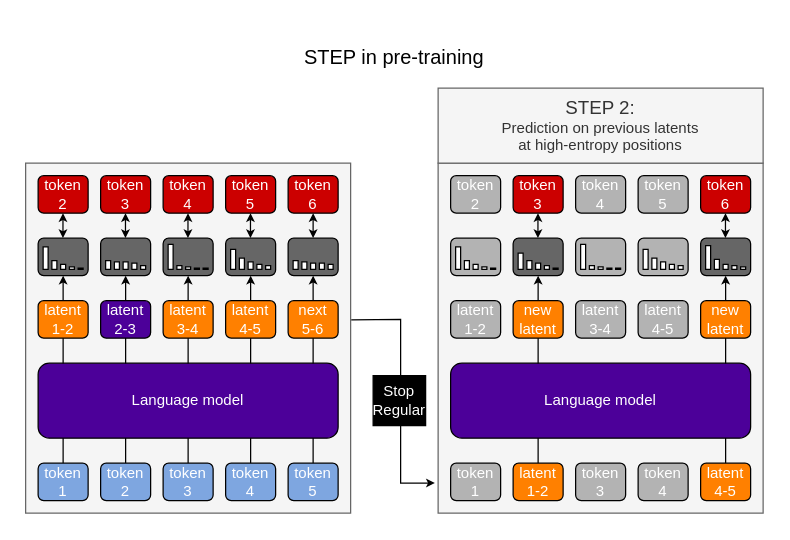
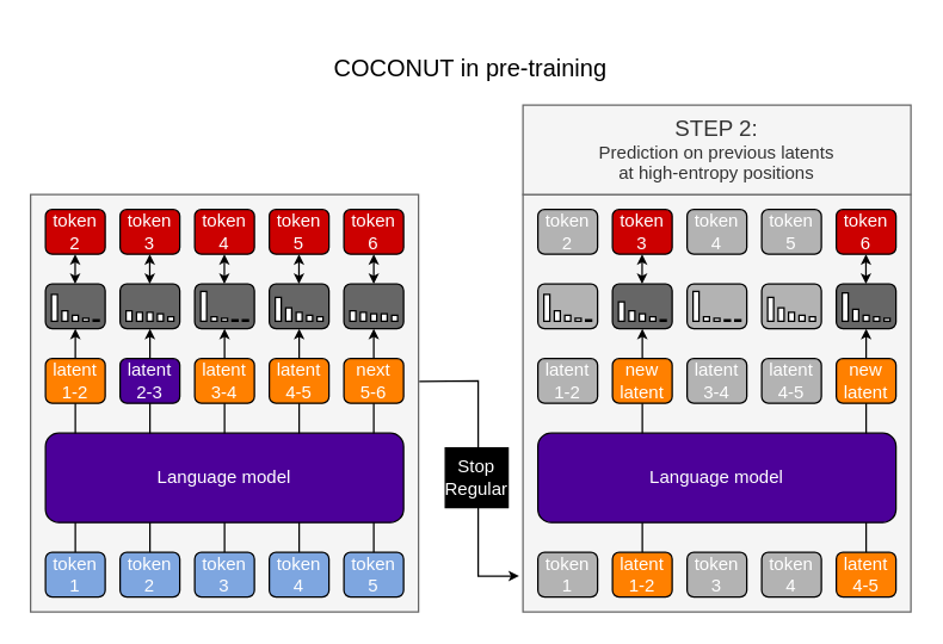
  <mxCell id="0" />
  <mxCell id="1" parent="0" />
  <mxCell id="2" value="" style="rounded=0;whiteSpace=wrap;html=1;fillColor=#f5f5f5;fontColor=#333333;strokeColor=#666666;" parent="1" vertex="1"><mxGeometry x="350" y="130" width="260" height="280" as="geometry" /></mxCell>
  <mxCell id="3" style="edgeStyle=orthogonalEdgeStyle;rounded=0;orthogonalLoop=1;jettySize=auto;html=1;exitX=0.5;exitY=0;exitDx=0;exitDy=0;entryX=0.5;entryY=1;entryDx=0;entryDy=0;endSize=4;" parent="1" source="42" target="99" edge="1"><mxGeometry relative="1" as="geometry" /></mxCell>
  <mxCell id="4" style="edgeStyle=orthogonalEdgeStyle;rounded=0;orthogonalLoop=1;jettySize=auto;html=1;exitX=0.5;exitY=0;exitDx=0;exitDy=0;entryX=0.5;entryY=1;entryDx=0;entryDy=0;endSize=4;" parent="1" source="41" target="81" edge="1"><mxGeometry relative="1" as="geometry" /></mxCell>
  <mxCell id="5" value="" style="rounded=0;whiteSpace=wrap;html=1;fillColor=#f5f5f5;fontColor=#333333;strokeColor=#666666;verticalAlign=top;" parent="1" vertex="1"><mxGeometry x="20" y="130" width="260" height="280" as="geometry" /></mxCell>
  <mxCell id="6" style="edgeStyle=orthogonalEdgeStyle;rounded=0;orthogonalLoop=1;jettySize=auto;html=1;exitX=0.5;exitY=0;exitDx=0;exitDy=0;entryX=0.5;entryY=1;entryDx=0;entryDy=0;endSize=4;" parent="1" source="15" target="69" edge="1"><mxGeometry relative="1" as="geometry" /></mxCell>
  <mxCell id="7" style="edgeStyle=orthogonalEdgeStyle;rounded=0;orthogonalLoop=1;jettySize=auto;html=1;exitX=0.5;exitY=0;exitDx=0;exitDy=0;entryX=0.5;entryY=1;entryDx=0;entryDy=0;endSize=4;" parent="1" source="16" target="63" edge="1"><mxGeometry relative="1" as="geometry" /></mxCell>
  <mxCell id="8" style="edgeStyle=orthogonalEdgeStyle;rounded=0;orthogonalLoop=1;jettySize=auto;html=1;exitX=0.5;exitY=0;exitDx=0;exitDy=0;entryX=0.5;entryY=1;entryDx=0;entryDy=0;endSize=4;" parent="1" source="14" target="57" edge="1"><mxGeometry relative="1" as="geometry" /></mxCell>
  <mxCell id="9" style="edgeStyle=orthogonalEdgeStyle;rounded=0;orthogonalLoop=1;jettySize=auto;html=1;exitX=0.5;exitY=0;exitDx=0;exitDy=0;entryX=0.5;entryY=1;entryDx=0;entryDy=0;endSize=4;" parent="1" source="13" target="51" edge="1"><mxGeometry relative="1" as="geometry" /></mxCell>
  <mxCell id="10" style="edgeStyle=orthogonalEdgeStyle;rounded=0;orthogonalLoop=1;jettySize=auto;html=1;exitX=0.5;exitY=0;exitDx=0;exitDy=0;entryX=0.5;entryY=1;entryDx=0;entryDy=0;endSize=4;" parent="1" source="12" target="45" edge="1"><mxGeometry relative="1" as="geometry" /></mxCell>
  <mxCell id="11" value="Language model" style="rounded=1;whiteSpace=wrap;html=1;fillColor=#4C0099;fontColor=#FFFFFF;" parent="1" vertex="1"><mxGeometry x="30" y="290" width="240" height="60" as="geometry" /></mxCell>
  <mxCell id="12" value="token&lt;div&gt;1&lt;/div&gt;" style="rounded=1;whiteSpace=wrap;html=1;fillColor=#7EA6E0;fontColor=#FFFFFF;" parent="1" vertex="1"><mxGeometry x="30" y="370" width="40" height="30" as="geometry" /></mxCell>
  <mxCell id="13" value="token&lt;div&gt;2&lt;/div&gt;" style="rounded=1;whiteSpace=wrap;html=1;fillColor=#7EA6E0;fontColor=#FFFFFF;" parent="1" vertex="1"><mxGeometry x="80" y="370" width="40" height="30" as="geometry" /></mxCell>
  <mxCell id="14" value="token&lt;div&gt;3&lt;/div&gt;" style="rounded=1;whiteSpace=wrap;html=1;fillColor=#7EA6E0;fontColor=#FFFFFF;" parent="1" vertex="1"><mxGeometry x="130" y="370" width="40" height="30" as="geometry" /></mxCell>
  <mxCell id="15" value="token&lt;div&gt;5&lt;/div&gt;" style="rounded=1;whiteSpace=wrap;html=1;fillColor=#7EA6E0;fontColor=#FFFFFF;" parent="1" vertex="1"><mxGeometry x="230" y="370" width="40" height="30" as="geometry" /></mxCell>
  <mxCell id="16" value="token&lt;div&gt;4&lt;/div&gt;" style="rounded=1;whiteSpace=wrap;html=1;fillColor=#7EA6E0;fontColor=#FFFFFF;" parent="1" vertex="1"><mxGeometry x="180" y="370" width="40" height="30" as="geometry" /></mxCell>
  <mxCell id="17" value="latent&lt;div&gt;1-2&lt;/div&gt;" style="rounded=1;whiteSpace=wrap;html=1;fillColor=#FF8000;fontColor=#FFFFFF;" parent="1" vertex="1"><mxGeometry x="30" y="240" width="40" height="30" as="geometry" /></mxCell>
  <mxCell id="18" value="latent&lt;div&gt;2-3&lt;/div&gt;" style="rounded=1;whiteSpace=wrap;html=1;fillColor=#4c0099;fontColor=#FFFFFF;" parent="1" vertex="1"><mxGeometry x="80" y="240" width="40" height="30" as="geometry" /></mxCell>
  <mxCell id="19" value="latent&lt;div&gt;3-4&lt;/div&gt;" style="rounded=1;whiteSpace=wrap;html=1;fillColor=#FF8000;fontColor=#FFFFFF;" parent="1" vertex="1"><mxGeometry x="130" y="240" width="40" height="30" as="geometry" /></mxCell>
  <mxCell id="20" value="next&lt;div&gt;5-6&lt;/div&gt;" style="rounded=1;whiteSpace=wrap;html=1;fillColor=#FF8000;fontColor=#FFFFFF;" parent="1" vertex="1"><mxGeometry x="230" y="240" width="40" height="30" as="geometry" /></mxCell>
  <mxCell id="21" value="latent&lt;div&gt;4-5&lt;/div&gt;" style="rounded=1;whiteSpace=wrap;html=1;fillColor=#FF8000;fontColor=#FFFFFF;" parent="1" vertex="1"><mxGeometry x="180" y="240" width="40" height="30" as="geometry" /></mxCell>
  <mxCell id="22" value="token&lt;div&gt;2&lt;/div&gt;" style="rounded=1;whiteSpace=wrap;html=1;fontColor=#FFFFFF;fillColor=#CC0000;" parent="1" vertex="1"><mxGeometry x="30" y="140" width="40" height="30" as="geometry" /></mxCell>
  <mxCell id="23" value="token&lt;div&gt;3&lt;/div&gt;" style="rounded=1;whiteSpace=wrap;html=1;fontColor=#FFFFFF;fillColor=#CC0000;" parent="1" vertex="1"><mxGeometry x="80" y="140" width="40" height="30" as="geometry" /></mxCell>
  <mxCell id="24" value="token&lt;div&gt;4&lt;/div&gt;" style="rounded=1;whiteSpace=wrap;html=1;fontColor=#FFFFFF;fillColor=#CC0000;" parent="1" vertex="1"><mxGeometry x="130" y="140" width="40" height="30" as="geometry" /></mxCell>
  <mxCell id="25" value="token&lt;div&gt;6&lt;/div&gt;" style="rounded=1;whiteSpace=wrap;html=1;fontColor=#FFFFFF;fillColor=#CC0000;" parent="1" vertex="1"><mxGeometry x="230" y="140" width="40" height="30" as="geometry" /></mxCell>
  <mxCell id="26" value="token&lt;div&gt;5&lt;/div&gt;" style="rounded=1;whiteSpace=wrap;html=1;fontColor=#FFFFFF;fillColor=#CC0000;" parent="1" vertex="1"><mxGeometry x="180" y="140" width="40" height="30" as="geometry" /></mxCell>
  <mxCell id="27" value="Language model" style="rounded=1;whiteSpace=wrap;html=1;fillColor=#4C0099;fontColor=#FFFFFF;" parent="1" vertex="1"><mxGeometry x="360" y="290" width="240" height="60" as="geometry" /></mxCell>
  <mxCell id="28" value="token&lt;div&gt;1&lt;/div&gt;" style="rounded=1;whiteSpace=wrap;html=1;fillColor=light-dark(#b3b3b3, #436697);fontColor=#FFFFFF;" parent="1" vertex="1"><mxGeometry x="360" y="370" width="40" height="30" as="geometry" /></mxCell>
  <mxCell id="29" value="token&lt;div&gt;3&lt;/div&gt;" style="rounded=1;whiteSpace=wrap;html=1;fillColor=light-dark(#b3b3b3, #436697);fontColor=#FFFFFF;" parent="1" vertex="1"><mxGeometry x="460" y="370" width="40" height="30" as="geometry" /></mxCell>
  <mxCell id="30" value="token&lt;div&gt;4&lt;/div&gt;" style="rounded=1;whiteSpace=wrap;html=1;fillColor=light-dark(#b3b3b3, #436697);fontColor=#FFFFFF;" parent="1" vertex="1"><mxGeometry x="510" y="370" width="40" height="30" as="geometry" /></mxCell>
  <mxCell id="31" value="latent&lt;div&gt;1-2&lt;/div&gt;" style="rounded=1;whiteSpace=wrap;html=1;fillColor=light-dark(#b3b3b3, #436697);fontColor=#FFFFFF;" parent="1" vertex="1"><mxGeometry x="360" y="240" width="40" height="30" as="geometry" /></mxCell>
  <mxCell id="32" value="new latent" style="rounded=1;whiteSpace=wrap;html=1;fillColor=#FF8000;fontColor=#FFFFFF;" parent="1" vertex="1"><mxGeometry x="410" y="240" width="40" height="30" as="geometry" /></mxCell>
  <mxCell id="33" value="latent&lt;div&gt;3-4&lt;/div&gt;" style="rounded=1;whiteSpace=wrap;html=1;fillColor=light-dark(#b3b3b3, #436697);fontColor=#FFFFFF;" parent="1" vertex="1"><mxGeometry x="460" y="240" width="40" height="30" as="geometry" /></mxCell>
  <mxCell id="34" value="new latent" style="rounded=1;whiteSpace=wrap;html=1;fillColor=#FF8000;fontColor=#FFFFFF;" parent="1" vertex="1"><mxGeometry x="560" y="240" width="40" height="30" as="geometry" /></mxCell>
  <mxCell id="35" value="latent&lt;div&gt;4-5&lt;/div&gt;" style="rounded=1;whiteSpace=wrap;html=1;fillColor=light-dark(#b3b3b3, #436697);fontColor=#FFFFFF;" parent="1" vertex="1"><mxGeometry x="510" y="240" width="40" height="30" as="geometry" /></mxCell>
  <mxCell id="36" value="token&lt;div&gt;2&lt;/div&gt;" style="rounded=1;whiteSpace=wrap;html=1;fontColor=#FFFFFF;fillColor=light-dark(#b3b3b3, #436697);" parent="1" vertex="1"><mxGeometry x="360" y="140" width="40" height="30" as="geometry" /></mxCell>
  <mxCell id="37" value="token&lt;div&gt;3&lt;/div&gt;" style="rounded=1;whiteSpace=wrap;html=1;fontColor=#FFFFFF;fillColor=#CC0000;" parent="1" vertex="1"><mxGeometry x="410" y="140" width="40" height="30" as="geometry" /></mxCell>
  <mxCell id="38" value="token&lt;div&gt;4&lt;/div&gt;" style="rounded=1;whiteSpace=wrap;html=1;fontColor=#FFFFFF;fillColor=light-dark(#b3b3b3, #436697);" parent="1" vertex="1"><mxGeometry x="460" y="140" width="40" height="30" as="geometry" /></mxCell>
  <mxCell id="39" value="token&lt;div&gt;6&lt;/div&gt;" style="rounded=1;whiteSpace=wrap;html=1;fontColor=#FFFFFF;fillColor=#CC0000;" parent="1" vertex="1"><mxGeometry x="560" y="140" width="40" height="30" as="geometry" /></mxCell>
  <mxCell id="40" value="token&lt;div&gt;5&lt;/div&gt;" style="rounded=1;whiteSpace=wrap;html=1;fontColor=#FFFFFF;fillColor=light-dark(#b3b3b3, #436697);" parent="1" vertex="1"><mxGeometry x="510" y="140" width="40" height="30" as="geometry" /></mxCell>
  <mxCell id="41" value="latent&lt;div&gt;1-2&lt;/div&gt;" style="rounded=1;whiteSpace=wrap;html=1;fillColor=#FF8000;fontColor=#FFFFFF;" parent="1" vertex="1"><mxGeometry x="410" y="370" width="40" height="30" as="geometry" /></mxCell>
  <mxCell id="42" value="latent&lt;div&gt;4-5&lt;/div&gt;" style="rounded=1;whiteSpace=wrap;html=1;fillColor=#FF8000;fontColor=#FFFFFF;" parent="1" vertex="1"><mxGeometry x="560" y="370" width="40" height="30" as="geometry" /></mxCell>
  <mxCell id="43" value="" style="endArrow=classic;html=1;rounded=0;entryX=-0.01;entryY=0.914;entryDx=0;entryDy=0;entryPerimeter=0;exitX=1.002;exitY=0.448;exitDx=0;exitDy=0;exitPerimeter=0;endSize=4;" parent="1" source="5" target="2" edge="1"><mxGeometry width="50" height="50" relative="1" as="geometry"><mxPoint x="282" y="254" as="sourcePoint" /><mxPoint x="280" y="140" as="targetPoint" /><Array as="points"><mxPoint x="320" y="255" /><mxPoint x="320" y="386" /></Array></mxGeometry></mxCell>
  <mxCell id="44" value="Stop&lt;div&gt;Regular&lt;/div&gt;" style="rounded=0;whiteSpace=wrap;html=1;fillColor=#000000;fontColor=#FFFFFF;" parent="1" vertex="1"><mxGeometry x="298" y="300" width="42" height="40" as="geometry" /></mxCell>
  <mxCell id="45" value="" style="rounded=1;whiteSpace=wrap;html=1;fillColor=light-dark(#666666, #535353);" parent="1" vertex="1"><mxGeometry x="30" y="190" width="40" height="30" as="geometry" /></mxCell>
  <mxCell id="46" value="" style="rounded=0;whiteSpace=wrap;html=1;" parent="1" vertex="1"><mxGeometry x="34" y="197" width="4" height="18" as="geometry" /></mxCell>
  <mxCell id="47" value="" style="rounded=0;whiteSpace=wrap;html=1;" parent="1" vertex="1"><mxGeometry x="41" y="208" width="4" height="7" as="geometry" /></mxCell>
  <mxCell id="48" value="" style="rounded=0;whiteSpace=wrap;html=1;" parent="1" vertex="1"><mxGeometry x="48" y="211" width="4" height="4" as="geometry" /></mxCell>
  <mxCell id="49" value="" style="rounded=0;whiteSpace=wrap;html=1;" parent="1" vertex="1"><mxGeometry x="62" y="214" width="4" height="1" as="geometry" /></mxCell>
  <mxCell id="50" value="" style="rounded=0;whiteSpace=wrap;html=1;" parent="1" vertex="1"><mxGeometry x="55" y="213" width="4" height="2" as="geometry" /></mxCell>
  <mxCell id="51" value="" style="rounded=1;whiteSpace=wrap;html=1;fillColor=light-dark(#666666, #535353);" parent="1" vertex="1"><mxGeometry x="80" y="190" width="40" height="30" as="geometry" /></mxCell>
  <mxCell id="52" value="" style="rounded=0;whiteSpace=wrap;html=1;" parent="1" vertex="1"><mxGeometry x="84" y="208" width="4" height="7" as="geometry" /></mxCell>
  <mxCell id="53" value="" style="rounded=0;whiteSpace=wrap;html=1;" parent="1" vertex="1"><mxGeometry x="91" y="209" width="4" height="6" as="geometry" /></mxCell>
  <mxCell id="54" value="" style="rounded=0;whiteSpace=wrap;html=1;" parent="1" vertex="1"><mxGeometry x="98" y="209" width="4" height="6" as="geometry" /></mxCell>
  <mxCell id="55" value="" style="rounded=0;whiteSpace=wrap;html=1;" parent="1" vertex="1"><mxGeometry x="112" y="212" width="4" height="3" as="geometry" /></mxCell>
  <mxCell id="56" value="" style="rounded=0;whiteSpace=wrap;html=1;" parent="1" vertex="1"><mxGeometry x="105" y="210" width="4" height="5" as="geometry" /></mxCell>
  <mxCell id="57" value="" style="rounded=1;whiteSpace=wrap;html=1;fillColor=light-dark(#666666, #535353);" parent="1" vertex="1"><mxGeometry x="130" y="190" width="40" height="30" as="geometry" /></mxCell>
  <mxCell id="58" value="" style="rounded=0;whiteSpace=wrap;html=1;" parent="1" vertex="1"><mxGeometry x="134" y="195" width="4" height="20" as="geometry" /></mxCell>
  <mxCell id="59" value="" style="rounded=0;whiteSpace=wrap;html=1;" parent="1" vertex="1"><mxGeometry x="141" y="212" width="4" height="3" as="geometry" /></mxCell>
  <mxCell id="60" value="" style="rounded=0;whiteSpace=wrap;html=1;" parent="1" vertex="1"><mxGeometry x="148" y="213" width="4" height="2" as="geometry" /></mxCell>
  <mxCell id="61" value="" style="rounded=0;whiteSpace=wrap;html=1;" parent="1" vertex="1"><mxGeometry x="162" y="214" width="4" height="1" as="geometry" /></mxCell>
  <mxCell id="62" value="" style="rounded=0;whiteSpace=wrap;html=1;" parent="1" vertex="1"><mxGeometry x="155" y="214" width="4" height="1" as="geometry" /></mxCell>
  <mxCell id="63" value="" style="rounded=1;whiteSpace=wrap;html=1;fillColor=light-dark(#666666, #535353);" parent="1" vertex="1"><mxGeometry x="180" y="190" width="40" height="30" as="geometry" /></mxCell>
  <mxCell id="64" value="" style="rounded=0;whiteSpace=wrap;html=1;" parent="1" vertex="1"><mxGeometry x="184" y="199" width="4" height="16" as="geometry" /></mxCell>
  <mxCell id="65" value="" style="rounded=0;whiteSpace=wrap;html=1;" parent="1" vertex="1"><mxGeometry x="191" y="206" width="4" height="9" as="geometry" /></mxCell>
  <mxCell id="66" value="" style="rounded=0;whiteSpace=wrap;html=1;" parent="1" vertex="1"><mxGeometry x="198" y="209" width="4" height="6" as="geometry" /></mxCell>
  <mxCell id="67" value="" style="rounded=0;whiteSpace=wrap;html=1;" parent="1" vertex="1"><mxGeometry x="212" y="212" width="4" height="3" as="geometry" /></mxCell>
  <mxCell id="68" value="" style="rounded=0;whiteSpace=wrap;html=1;" parent="1" vertex="1"><mxGeometry x="205" y="211" width="4" height="4" as="geometry" /></mxCell>
  <mxCell id="69" value="" style="rounded=1;whiteSpace=wrap;html=1;fillColor=light-dark(#666666, #535353);" parent="1" vertex="1"><mxGeometry x="230" y="190" width="40" height="30" as="geometry" /></mxCell>
  <mxCell id="70" value="" style="rounded=0;whiteSpace=wrap;html=1;" parent="1" vertex="1"><mxGeometry x="234" y="208" width="4" height="7" as="geometry" /></mxCell>
  <mxCell id="71" value="" style="rounded=0;whiteSpace=wrap;html=1;" parent="1" vertex="1"><mxGeometry x="241" y="209" width="4" height="6" as="geometry" /></mxCell>
  <mxCell id="72" value="" style="rounded=0;whiteSpace=wrap;html=1;" parent="1" vertex="1"><mxGeometry x="248" y="210" width="4" height="5" as="geometry" /></mxCell>
  <mxCell id="73" value="" style="rounded=0;whiteSpace=wrap;html=1;" parent="1" vertex="1"><mxGeometry x="262" y="211" width="4" height="4" as="geometry" /></mxCell>
  <mxCell id="74" value="" style="rounded=0;whiteSpace=wrap;html=1;" parent="1" vertex="1"><mxGeometry x="255" y="210" width="4" height="5" as="geometry" /></mxCell>
  <mxCell id="75" value="" style="rounded=1;whiteSpace=wrap;html=1;fillColor=light-dark(#b3b3b3, #535353);" parent="1" vertex="1"><mxGeometry x="360" y="190" width="40" height="30" as="geometry" /></mxCell>
  <mxCell id="76" value="" style="rounded=0;whiteSpace=wrap;html=1;" parent="1" vertex="1"><mxGeometry x="364" y="197" width="4" height="18" as="geometry" /></mxCell>
  <mxCell id="77" value="" style="rounded=0;whiteSpace=wrap;html=1;" parent="1" vertex="1"><mxGeometry x="371" y="208" width="4" height="7" as="geometry" /></mxCell>
  <mxCell id="78" value="" style="rounded=0;whiteSpace=wrap;html=1;" parent="1" vertex="1"><mxGeometry x="378" y="211" width="4" height="4" as="geometry" /></mxCell>
  <mxCell id="79" value="" style="rounded=0;whiteSpace=wrap;html=1;" parent="1" vertex="1"><mxGeometry x="392" y="214" width="4" height="1" as="geometry" /></mxCell>
  <mxCell id="80" value="" style="rounded=0;whiteSpace=wrap;html=1;" parent="1" vertex="1"><mxGeometry x="385" y="213" width="4" height="2" as="geometry" /></mxCell>
  <mxCell id="81" value="" style="rounded=1;whiteSpace=wrap;html=1;fillColor=light-dark(#666666, #535353);" parent="1" vertex="1"><mxGeometry x="410" y="190" width="40" height="30" as="geometry" /></mxCell>
  <mxCell id="82" value="" style="rounded=0;whiteSpace=wrap;html=1;" parent="1" vertex="1"><mxGeometry x="414" y="202" width="4" height="13" as="geometry" /></mxCell>
  <mxCell id="83" value="" style="rounded=0;whiteSpace=wrap;html=1;" parent="1" vertex="1"><mxGeometry x="421" y="208" width="4" height="7" as="geometry" /></mxCell>
  <mxCell id="84" value="" style="rounded=0;whiteSpace=wrap;html=1;" parent="1" vertex="1"><mxGeometry x="428" y="210" width="4" height="5" as="geometry" /></mxCell>
  <mxCell id="85" value="" style="rounded=0;whiteSpace=wrap;html=1;" parent="1" vertex="1"><mxGeometry x="442" y="214" width="4" height="1" as="geometry" /></mxCell>
  <mxCell id="86" value="" style="rounded=0;whiteSpace=wrap;html=1;" parent="1" vertex="1"><mxGeometry x="435" y="212" width="4" height="3" as="geometry" /></mxCell>
  <mxCell id="87" value="" style="rounded=1;whiteSpace=wrap;html=1;fillColor=light-dark(#b3b3b3, #535353);" parent="1" vertex="1"><mxGeometry x="460" y="190" width="40" height="30" as="geometry" /></mxCell>
  <mxCell id="88" value="" style="rounded=0;whiteSpace=wrap;html=1;" parent="1" vertex="1"><mxGeometry x="464" y="195" width="4" height="20" as="geometry" /></mxCell>
  <mxCell id="89" value="" style="rounded=0;whiteSpace=wrap;html=1;" parent="1" vertex="1"><mxGeometry x="471" y="212" width="4" height="3" as="geometry" /></mxCell>
  <mxCell id="90" value="" style="rounded=0;whiteSpace=wrap;html=1;" parent="1" vertex="1"><mxGeometry x="478" y="213" width="4" height="2" as="geometry" /></mxCell>
  <mxCell id="91" value="" style="rounded=0;whiteSpace=wrap;html=1;" parent="1" vertex="1"><mxGeometry x="492" y="214" width="4" height="1" as="geometry" /></mxCell>
  <mxCell id="92" value="" style="rounded=0;whiteSpace=wrap;html=1;" parent="1" vertex="1"><mxGeometry x="485" y="214" width="4" height="1" as="geometry" /></mxCell>
  <mxCell id="93" value="" style="rounded=1;whiteSpace=wrap;html=1;fillColor=light-dark(#b3b3b3, #535353);" parent="1" vertex="1"><mxGeometry x="510" y="190" width="40" height="30" as="geometry" /></mxCell>
  <mxCell id="94" value="" style="rounded=0;whiteSpace=wrap;html=1;" parent="1" vertex="1"><mxGeometry x="514" y="199" width="4" height="16" as="geometry" /></mxCell>
  <mxCell id="95" value="" style="rounded=0;whiteSpace=wrap;html=1;" parent="1" vertex="1"><mxGeometry x="521" y="206" width="4" height="9" as="geometry" /></mxCell>
  <mxCell id="96" value="" style="rounded=0;whiteSpace=wrap;html=1;" parent="1" vertex="1"><mxGeometry x="528" y="209" width="4" height="6" as="geometry" /></mxCell>
  <mxCell id="97" value="" style="rounded=0;whiteSpace=wrap;html=1;" parent="1" vertex="1"><mxGeometry x="542" y="212" width="4" height="3" as="geometry" /></mxCell>
  <mxCell id="98" value="" style="rounded=0;whiteSpace=wrap;html=1;" parent="1" vertex="1"><mxGeometry x="535" y="211" width="4" height="4" as="geometry" /></mxCell>
  <mxCell id="99" value="" style="rounded=1;whiteSpace=wrap;html=1;fillColor=light-dark(#666666, #535353);" parent="1" vertex="1"><mxGeometry x="560" y="190" width="40" height="30" as="geometry" /></mxCell>
  <mxCell id="100" value="" style="rounded=0;whiteSpace=wrap;html=1;" parent="1" vertex="1"><mxGeometry x="564" y="196" width="4" height="19" as="geometry" /></mxCell>
  <mxCell id="101" value="" style="rounded=0;whiteSpace=wrap;html=1;" parent="1" vertex="1"><mxGeometry x="571" y="207" width="4" height="8" as="geometry" /></mxCell>
  <mxCell id="102" value="" style="rounded=0;whiteSpace=wrap;html=1;" parent="1" vertex="1"><mxGeometry x="578" y="211" width="4" height="4" as="geometry" /></mxCell>
  <mxCell id="103" value="" style="rounded=0;whiteSpace=wrap;html=1;" parent="1" vertex="1"><mxGeometry x="592" y="213" width="4" height="2" as="geometry" /></mxCell>
  <mxCell id="104" value="" style="rounded=0;whiteSpace=wrap;html=1;" parent="1" vertex="1"><mxGeometry x="585" y="212" width="4" height="3" as="geometry" /></mxCell>
  <mxCell id="105" value="&lt;font style=&quot;font-size: 15px;&quot;&gt;STEP 2:&lt;/font&gt;&lt;div&gt;Prediction on previous latents&lt;/div&gt;&lt;div&gt;at high-entropy positions&lt;/div&gt;" style="rounded=0;whiteSpace=wrap;html=1;fillColor=#f5f5f5;fontColor=#333333;strokeColor=#666666;verticalAlign=top;" parent="1" vertex="1"><mxGeometry x="350" y="70" width="260" height="60" as="geometry" /></mxCell>
  <mxCell id="106" value="" style="endArrow=classic;startArrow=classic;html=1;rounded=0;entryX=0.5;entryY=1;entryDx=0;entryDy=0;exitX=0.5;exitY=0;exitDx=0;exitDy=0;strokeWidth=1;endSize=4;startSize=4;" parent="1" source="69" target="25" edge="1"><mxGeometry width="50" height="50" relative="1" as="geometry"><mxPoint x="230" y="290" as="sourcePoint" /><mxPoint x="280" y="240" as="targetPoint" /></mxGeometry></mxCell>
  <mxCell id="107" value="" style="endArrow=classic;startArrow=classic;html=1;rounded=0;entryX=0.5;entryY=1;entryDx=0;entryDy=0;exitX=0.5;exitY=0;exitDx=0;exitDy=0;strokeWidth=1;endSize=4;startSize=4;" parent="1" edge="1"><mxGeometry width="50" height="50" relative="1" as="geometry"><mxPoint x="199.88" y="190" as="sourcePoint" /><mxPoint x="199.88" y="170" as="targetPoint" /></mxGeometry></mxCell>
  <mxCell id="108" value="" style="endArrow=classic;startArrow=classic;html=1;rounded=0;entryX=0.5;entryY=1;entryDx=0;entryDy=0;exitX=0.5;exitY=0;exitDx=0;exitDy=0;strokeWidth=1;endSize=4;startSize=4;" parent="1" edge="1"><mxGeometry width="50" height="50" relative="1" as="geometry"><mxPoint x="149.88" y="190" as="sourcePoint" /><mxPoint x="149.88" y="170" as="targetPoint" /></mxGeometry></mxCell>
  <mxCell id="109" value="" style="endArrow=classic;startArrow=classic;html=1;rounded=0;entryX=0.5;entryY=1;entryDx=0;entryDy=0;exitX=0.5;exitY=0;exitDx=0;exitDy=0;strokeWidth=1;endSize=4;startSize=4;" parent="1" edge="1"><mxGeometry width="50" height="50" relative="1" as="geometry"><mxPoint x="99.88" y="190" as="sourcePoint" /><mxPoint x="99.88" y="170" as="targetPoint" /></mxGeometry></mxCell>
  <mxCell id="110" value="" style="endArrow=classic;startArrow=classic;html=1;rounded=0;entryX=0.5;entryY=1;entryDx=0;entryDy=0;exitX=0.5;exitY=0;exitDx=0;exitDy=0;strokeWidth=1;endSize=4;startSize=4;" parent="1" edge="1"><mxGeometry width="50" height="50" relative="1" as="geometry"><mxPoint x="49.88" y="190" as="sourcePoint" /><mxPoint x="49.88" y="170" as="targetPoint" /></mxGeometry></mxCell>
  <mxCell id="111" value="" style="endArrow=classic;startArrow=classic;html=1;rounded=0;entryX=0.5;entryY=1;entryDx=0;entryDy=0;exitX=0.5;exitY=0;exitDx=0;exitDy=0;strokeWidth=1;endSize=4;startSize=4;" parent="1" edge="1"><mxGeometry width="50" height="50" relative="1" as="geometry"><mxPoint x="429.86" y="190" as="sourcePoint" /><mxPoint x="429.86" y="170" as="targetPoint" /></mxGeometry></mxCell>
  <mxCell id="112" value="" style="endArrow=classic;startArrow=classic;html=1;rounded=0;entryX=0.5;entryY=1;entryDx=0;entryDy=0;exitX=0.5;exitY=0;exitDx=0;exitDy=0;strokeWidth=1;endSize=4;startSize=4;" parent="1" edge="1"><mxGeometry width="50" height="50" relative="1" as="geometry"><mxPoint x="579.87" y="190" as="sourcePoint" /><mxPoint x="579.87" y="170" as="targetPoint" /></mxGeometry></mxCell>
- <mxCell id="113" value="&lt;font style=&quot;font-size: 16px;&quot;&gt;STEP in pre-training&lt;/font&gt;" style="text;html=1;align=center;verticalAlign=middle;whiteSpace=wrap;rounded=0;" parent="1" vertex="1"><mxGeometry x="20" y="20" width="590" height="50" as="geometry" /></mxCell>
+ <mxCell id="113" value="&lt;font style=&quot;font-size: 16px;&quot;&gt;COCONUT in pre-training&lt;/font&gt;" style="text;html=1;align=center;verticalAlign=middle;whiteSpace=wrap;rounded=0;" parent="1" vertex="1"><mxGeometry x="20" y="20" width="590" height="50" as="geometry" /></mxCell>
